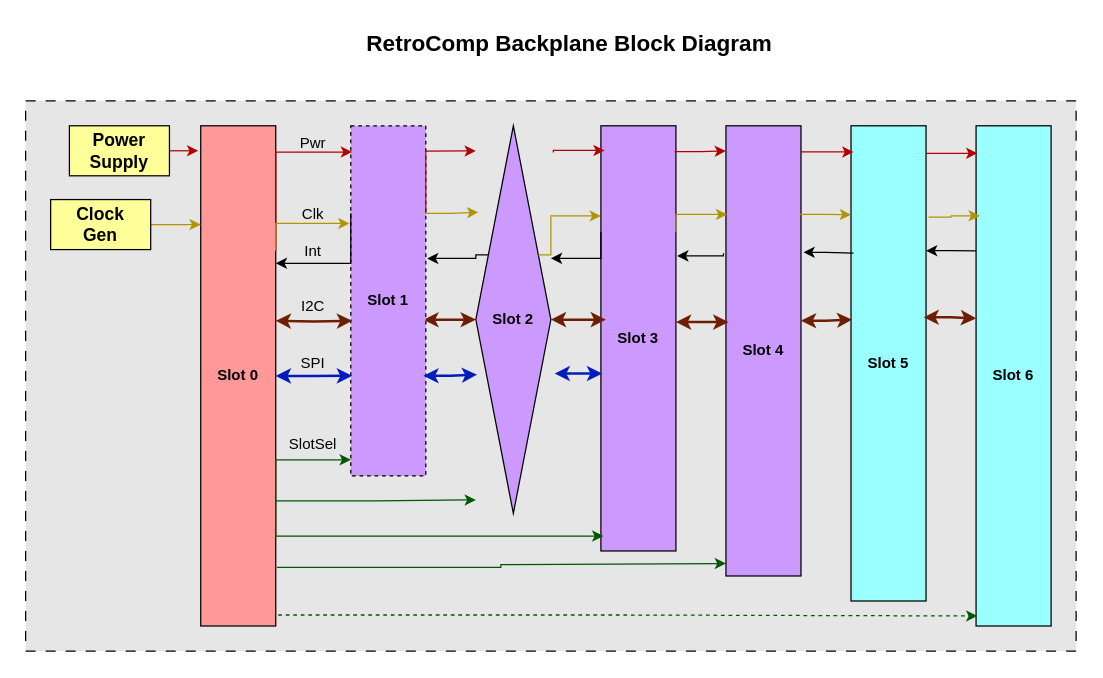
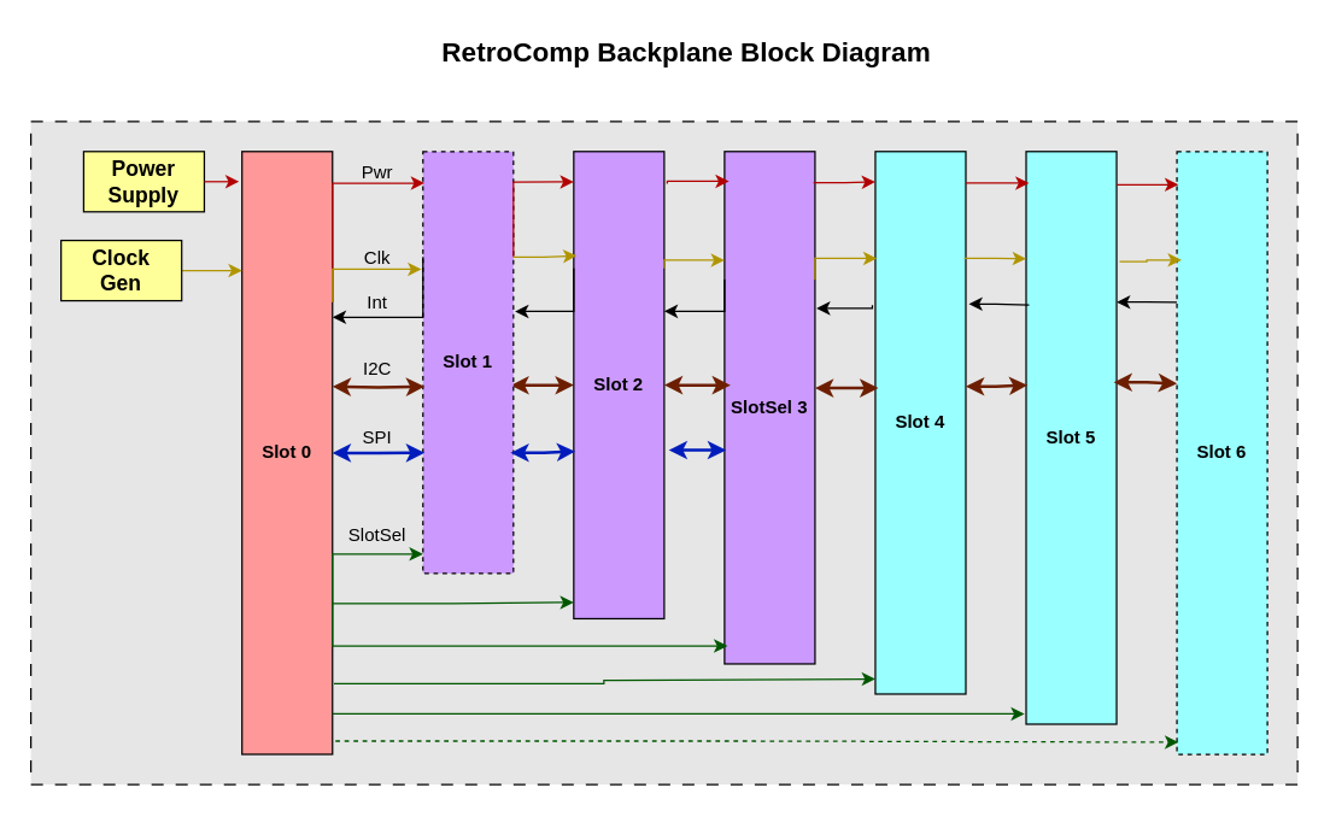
  <mxCell id="0" />
  <mxCell id="1" parent="0" />
  <mxCell id="2" value="" style="rounded=0;whiteSpace=wrap;html=1;dashed=1;dashPattern=8 8;fillColor=#E6E6E6;" parent="1" vertex="1"><mxGeometry x="20" y="80" width="840" height="440" as="geometry" /></mxCell>
  <mxCell id="3" value="&lt;b&gt;Slot 0&lt;/b&gt;" style="rounded=0;whiteSpace=wrap;html=1;fillColor=#FF9999;" parent="1" vertex="1"><mxGeometry x="160" y="100" width="60" height="400" as="geometry" /></mxCell>
  <mxCell id="4" value="&lt;b&gt;&lt;font style=&quot;font-size: 14px;&quot;&gt;Power&lt;/font&gt;&lt;/b&gt;&lt;div&gt;&lt;b&gt;&lt;font style=&quot;font-size: 14px;&quot;&gt;Supply&lt;/font&gt;&lt;/b&gt;&lt;/div&gt;" style="rounded=0;whiteSpace=wrap;html=1;fillColor=#FFFF99;" parent="1" vertex="1"><mxGeometry x="55" y="100" width="80" height="40" as="geometry" /></mxCell>
  <mxCell id="5" style="edgeStyle=orthogonalEdgeStyle;rounded=0;orthogonalLoop=1;jettySize=auto;html=1;exitX=0.967;exitY=0.554;exitDx=0;exitDy=0;entryX=0;entryY=0.5;entryDx=0;entryDy=0;exitPerimeter=0;startArrow=classic;startFill=1;strokeWidth=2;fillColor=#a0522d;strokeColor=#6D1F00;" edge="1" parent="1" source="6" target="7"><mxGeometry relative="1" as="geometry" /></mxCell>
  <mxCell id="6" value="&lt;b&gt;Slot 1&lt;/b&gt;" style="rounded=0;whiteSpace=wrap;html=1;fillColor=#CC99FF;dashed=1;" parent="1" vertex="1"><mxGeometry x="280" y="100" width="60" height="280" as="geometry" /></mxCell>
- <mxCell id="7" value="&lt;b&gt;Slot 2&lt;/b&gt;" style="rhombus;whiteSpace=wrap;html=1;fillColor=#CC99FF;" parent="1" vertex="1"><mxGeometry x="380" y="100" width="60" height="310" as="geometry" /></mxCell>
- <mxCell id="8" value="&lt;b&gt;Slot 3&lt;/b&gt;" style="rounded=0;whiteSpace=wrap;html=1;fillColor=#CC99FF;" parent="1" vertex="1"><mxGeometry x="480" y="100" width="60" height="340" as="geometry" /></mxCell>
- <mxCell id="9" value="&lt;b&gt;Slot 4&lt;/b&gt;" style="rounded=0;whiteSpace=wrap;html=1;fillColor=#cc99ff;" parent="1" vertex="1"><mxGeometry x="580" y="100" width="60" height="360" as="geometry" /></mxCell>
+ <mxCell id="7" value="&lt;b&gt;Slot 2&lt;/b&gt;" style="rounded=0;whiteSpace=wrap;html=1;fillColor=#CC99FF;" parent="1" vertex="1"><mxGeometry x="380" y="100" width="60" height="310" as="geometry" /></mxCell>
+ <mxCell id="8" value="&lt;b&gt;SlotSel 3&lt;/b&gt;" style="rounded=0;whiteSpace=wrap;html=1;fillColor=#CC99FF;" parent="1" vertex="1"><mxGeometry x="480" y="100" width="60" height="340" as="geometry" /></mxCell>
+ <mxCell id="9" value="&lt;b&gt;Slot 4&lt;/b&gt;" style="rounded=0;whiteSpace=wrap;html=1;fillColor=#99FFFF;" parent="1" vertex="1"><mxGeometry x="580" y="100" width="60" height="360" as="geometry" /></mxCell>
  <mxCell id="10" style="edgeStyle=orthogonalEdgeStyle;rounded=0;orthogonalLoop=1;jettySize=auto;html=1;exitX=1;exitY=0.263;exitDx=0;exitDy=0;entryX=0;entryY=0.25;entryDx=0;entryDy=0;exitPerimeter=0;startArrow=classic;startFill=1;endArrow=none;endFill=0;" parent="1" source="11" target="12" edge="1"><mxGeometry relative="1" as="geometry" /></mxCell>
  <mxCell id="11" value="&lt;b&gt;Slot 5&lt;/b&gt;" style="rounded=0;whiteSpace=wrap;html=1;fillColor=#99FFFF;" parent="1" vertex="1"><mxGeometry x="680" y="100" width="60" height="380" as="geometry" /></mxCell>
- <mxCell id="12" value="&lt;b&gt;Slot 6&lt;/b&gt;" style="rounded=0;whiteSpace=wrap;html=1;fillColor=#99FFFF;" parent="1" vertex="1"><mxGeometry x="780" y="100" width="60" height="400" as="geometry" /></mxCell>
+ <mxCell id="12" value="&lt;b&gt;Slot 6&lt;/b&gt;" style="rounded=0;whiteSpace=wrap;html=1;fillColor=#99FFFF;dashed=1;" parent="1" vertex="1"><mxGeometry x="780" y="100" width="60" height="400" as="geometry" /></mxCell>
  <mxCell id="13" value="&lt;b&gt;&lt;font style=&quot;font-size: 18px;&quot;&gt;RetroComp Backplane Block Diagram&lt;/font&gt;&lt;/b&gt;" style="text;html=1;align=center;verticalAlign=middle;whiteSpace=wrap;rounded=0;" parent="1" vertex="1"><mxGeometry x="280" y="20" width="350" height="30" as="geometry" /></mxCell>
  <mxCell id="14" style="edgeStyle=orthogonalEdgeStyle;rounded=0;orthogonalLoop=1;jettySize=auto;html=1;exitX=1;exitY=0.5;exitDx=0;exitDy=0;entryX=0;entryY=0.25;entryDx=0;entryDy=0;fillColor=#e3c800;strokeColor=#B09500;" parent="1" source="15" edge="1"><mxGeometry relative="1" as="geometry"><mxPoint x="160" y="179" as="targetPoint" /></mxGeometry></mxCell>
  <mxCell id="15" value="&lt;span style=&quot;font-size: 14px;&quot;&gt;&lt;b&gt;Clock&lt;/b&gt;&lt;/span&gt;&lt;div&gt;&lt;span style=&quot;font-size: 14px;&quot;&gt;&lt;b&gt;Gen&lt;/b&gt;&lt;/span&gt;&lt;/div&gt;" style="rounded=0;whiteSpace=wrap;html=1;fillColor=#FFFF99;" parent="1" vertex="1"><mxGeometry x="40" y="159" width="80" height="40" as="geometry" /></mxCell>
  <mxCell id="16" style="edgeStyle=orthogonalEdgeStyle;rounded=0;orthogonalLoop=1;jettySize=auto;html=1;exitX=1;exitY=0.5;exitDx=0;exitDy=0;entryX=-0.033;entryY=0.05;entryDx=0;entryDy=0;entryPerimeter=0;fillColor=#e51400;strokeColor=#B20000;" parent="1" source="4" target="3" edge="1"><mxGeometry relative="1" as="geometry" /></mxCell>
  <mxCell id="17" style="edgeStyle=orthogonalEdgeStyle;rounded=0;orthogonalLoop=1;jettySize=auto;html=1;exitX=1.033;exitY=0.978;exitDx=0;exitDy=0;entryX=0.017;entryY=0.98;entryDx=0;entryDy=0;entryPerimeter=0;exitPerimeter=0;fillColor=#008a00;strokeColor=#005700;dashed=1;" parent="1" source="3" target="12" edge="1"><mxGeometry relative="1" as="geometry" /></mxCell>
+ <mxCell id="18" style="edgeStyle=orthogonalEdgeStyle;rounded=0;orthogonalLoop=1;jettySize=auto;html=1;exitX=1;exitY=0.933;exitDx=0;exitDy=0;entryX=-0.017;entryY=0.982;entryDx=0;entryDy=0;entryPerimeter=0;exitPerimeter=0;fillColor=#008a00;strokeColor=#005700;" parent="1" source="3" target="11" edge="1"><mxGeometry relative="1" as="geometry" /></mxCell>
  <mxCell id="19" style="edgeStyle=orthogonalEdgeStyle;rounded=0;orthogonalLoop=1;jettySize=auto;html=1;exitX=1.017;exitY=0.883;exitDx=0;exitDy=0;exitPerimeter=0;fillColor=#008a00;strokeColor=#005700;" parent="1" source="3" edge="1"><mxGeometry relative="1" as="geometry"><mxPoint x="580" y="450" as="targetPoint" /><Array as="points"><mxPoint x="400" y="453" /><mxPoint x="400" y="451" /></Array></mxGeometry></mxCell>
  <mxCell id="20" style="edgeStyle=orthogonalEdgeStyle;rounded=0;orthogonalLoop=1;jettySize=auto;html=1;exitX=1.033;exitY=0.069;exitDx=0;exitDy=0;entryX=0.05;entryY=0.058;entryDx=0;entryDy=0;entryPerimeter=0;exitPerimeter=0;fillColor=#e51400;strokeColor=#B20000;" parent="1" source="7" target="8" edge="1"><mxGeometry relative="1" as="geometry"><Array as="points"><mxPoint x="442" y="120" /></Array></mxGeometry></mxCell>
  <mxCell id="21" style="edgeStyle=orthogonalEdgeStyle;rounded=0;orthogonalLoop=1;jettySize=auto;html=1;exitX=0.983;exitY=0.061;exitDx=0;exitDy=0;entryX=0;entryY=0.056;entryDx=0;entryDy=0;entryPerimeter=0;exitPerimeter=0;fillColor=#e51400;strokeColor=#B20000;" parent="1" source="8" target="9" edge="1"><mxGeometry relative="1" as="geometry" /></mxCell>
  <mxCell id="22" style="edgeStyle=orthogonalEdgeStyle;rounded=0;orthogonalLoop=1;jettySize=auto;html=1;exitX=1;exitY=0.058;exitDx=0;exitDy=0;entryX=0.033;entryY=0.055;entryDx=0;entryDy=0;entryPerimeter=0;exitPerimeter=0;fillColor=#e51400;strokeColor=#B20000;" parent="1" source="9" target="11" edge="1"><mxGeometry relative="1" as="geometry" /></mxCell>
  <mxCell id="23" style="edgeStyle=orthogonalEdgeStyle;rounded=0;orthogonalLoop=1;jettySize=auto;html=1;exitX=1;exitY=0.058;exitDx=0;exitDy=0;entryX=0.017;entryY=0.055;entryDx=0;entryDy=0;entryPerimeter=0;exitPerimeter=0;fillColor=#e51400;strokeColor=#B20000;" parent="1" source="11" target="12" edge="1"><mxGeometry relative="1" as="geometry" /></mxCell>
  <mxCell id="24" style="edgeStyle=orthogonalEdgeStyle;rounded=0;orthogonalLoop=1;jettySize=auto;html=1;exitX=0.983;exitY=0.197;exitDx=0;exitDy=0;entryX=0;entryY=0.187;entryDx=0;entryDy=0;entryPerimeter=0;exitPerimeter=0;fillColor=#e3c800;strokeColor=#B09500;" parent="1" source="9" target="11" edge="1"><mxGeometry relative="1" as="geometry" /></mxCell>
  <mxCell id="25" style="edgeStyle=orthogonalEdgeStyle;rounded=0;orthogonalLoop=1;jettySize=auto;html=1;exitX=1.033;exitY=0.192;exitDx=0;exitDy=0;entryX=0.05;entryY=0.18;entryDx=0;entryDy=0;entryPerimeter=0;exitPerimeter=0;fillColor=#e3c800;strokeColor=#B09500;" parent="1" source="11" target="12" edge="1"><mxGeometry relative="1" as="geometry" /></mxCell>
  <mxCell id="26" style="edgeStyle=orthogonalEdgeStyle;rounded=0;orthogonalLoop=1;jettySize=auto;html=1;exitX=1.017;exitY=0.306;exitDx=0;exitDy=0;entryX=-0.033;entryY=0.283;entryDx=0;entryDy=0;entryPerimeter=0;exitPerimeter=0;startArrow=classic;startFill=1;endArrow=none;endFill=0;" parent="1" source="8" target="9" edge="1"><mxGeometry relative="1" as="geometry" /></mxCell>
  <mxCell id="27" style="edgeStyle=orthogonalEdgeStyle;rounded=0;orthogonalLoop=1;jettySize=auto;html=1;exitX=1.033;exitY=0.281;exitDx=0;exitDy=0;entryX=0.033;entryY=0.268;entryDx=0;entryDy=0;entryPerimeter=0;exitPerimeter=0;startArrow=classic;startFill=1;endArrow=none;endFill=0;" parent="1" source="9" target="11" edge="1"><mxGeometry relative="1" as="geometry" /></mxCell>
  <mxCell id="28" style="edgeStyle=orthogonalEdgeStyle;rounded=0;orthogonalLoop=1;jettySize=auto;html=1;exitX=1;exitY=0.433;exitDx=0;exitDy=0;entryX=0.017;entryY=0.408;entryDx=0;entryDy=0;entryPerimeter=0;exitPerimeter=0;strokeWidth=2;startArrow=classic;startFill=1;fillColor=#a0522d;strokeColor=#6D1F00;" parent="1" source="9" target="11" edge="1"><mxGeometry relative="1" as="geometry" /></mxCell>
  <mxCell id="29" style="edgeStyle=orthogonalEdgeStyle;rounded=0;orthogonalLoop=1;jettySize=auto;html=1;exitX=0.967;exitY=0.403;exitDx=0;exitDy=0;entryX=0;entryY=0.385;entryDx=0;entryDy=0;entryPerimeter=0;exitPerimeter=0;strokeWidth=2;startArrow=classic;startFill=1;fillColor=#a0522d;strokeColor=#6D1F00;" parent="1" source="11" target="12" edge="1"><mxGeometry relative="1" as="geometry" /></mxCell>
  <mxCell id="30" style="edgeStyle=orthogonalEdgeStyle;rounded=0;orthogonalLoop=1;jettySize=auto;html=1;exitX=1;exitY=0.75;exitDx=0;exitDy=0;entryX=0;entryY=0.965;entryDx=0;entryDy=0;entryPerimeter=0;fillColor=#008a00;strokeColor=#005700;" edge="1" parent="1" source="3" target="7"><mxGeometry relative="1" as="geometry" /></mxCell>
  <mxCell id="31" style="edgeStyle=orthogonalEdgeStyle;rounded=0;orthogonalLoop=1;jettySize=auto;html=1;exitX=1;exitY=0.75;exitDx=0;exitDy=0;entryX=0;entryY=0.954;entryDx=0;entryDy=0;entryPerimeter=0;fillColor=#008a00;strokeColor=#005700;" edge="1" parent="1" source="3" target="6"><mxGeometry relative="1" as="geometry"><Array as="points"><mxPoint x="220" y="367" /></Array></mxGeometry></mxCell>
  <mxCell id="32" style="edgeStyle=orthogonalEdgeStyle;rounded=0;orthogonalLoop=1;jettySize=auto;html=1;exitX=1;exitY=0.75;exitDx=0;exitDy=0;entryX=0.033;entryY=0.965;entryDx=0;entryDy=0;entryPerimeter=0;fillColor=#008a00;strokeColor=#005700;" edge="1" parent="1" source="3" target="8"><mxGeometry relative="1" as="geometry"><Array as="points"><mxPoint x="220" y="428" /></Array></mxGeometry></mxCell>
  <mxCell id="33" style="edgeStyle=orthogonalEdgeStyle;rounded=0;orthogonalLoop=1;jettySize=auto;html=1;exitX=1;exitY=0.25;exitDx=0;exitDy=0;entryX=0;entryY=0.065;entryDx=0;entryDy=0;entryPerimeter=0;fillColor=#e51400;strokeColor=#B20000;" edge="1" parent="1" source="6" target="7"><mxGeometry relative="1" as="geometry"><Array as="points"><mxPoint x="340" y="120" /></Array></mxGeometry></mxCell>
  <mxCell id="34" style="edgeStyle=orthogonalEdgeStyle;rounded=0;orthogonalLoop=1;jettySize=auto;html=1;exitX=1;exitY=0.25;exitDx=0;exitDy=0;entryX=0.017;entryY=0.075;entryDx=0;entryDy=0;entryPerimeter=0;fillColor=#e51400;strokeColor=#B20000;" edge="1" parent="1" source="3" target="6"><mxGeometry relative="1" as="geometry"><Array as="points"><mxPoint x="220" y="121" /></Array></mxGeometry></mxCell>
  <mxCell id="35" style="edgeStyle=orthogonalEdgeStyle;rounded=0;orthogonalLoop=1;jettySize=auto;html=1;exitX=1;exitY=0.25;exitDx=0;exitDy=0;entryX=0.017;entryY=0.197;entryDx=0;entryDy=0;entryPerimeter=0;fillColor=#e3c800;strokeColor=#B09500;" edge="1" parent="1" source="8" target="9"><mxGeometry relative="1" as="geometry"><Array as="points"><mxPoint x="540" y="171" /></Array></mxGeometry></mxCell>
  <mxCell id="36" style="edgeStyle=orthogonalEdgeStyle;rounded=0;orthogonalLoop=1;jettySize=auto;html=1;exitX=1;exitY=0.25;exitDx=0;exitDy=0;entryX=0;entryY=0.212;entryDx=0;entryDy=0;entryPerimeter=0;fillColor=#e3c800;strokeColor=#B09500;" edge="1" parent="1" source="7" target="8"><mxGeometry relative="1" as="geometry"><Array as="points"><mxPoint x="440" y="172" /></Array></mxGeometry></mxCell>
  <mxCell id="37" style="edgeStyle=orthogonalEdgeStyle;rounded=0;orthogonalLoop=1;jettySize=auto;html=1;exitX=1;exitY=0.25;exitDx=0;exitDy=0;entryX=0.033;entryY=0.223;entryDx=0;entryDy=0;entryPerimeter=0;fillColor=#e3c800;strokeColor=#B09500;" edge="1" parent="1" source="6" target="7"><mxGeometry relative="1" as="geometry" /></mxCell>
  <mxCell id="38" style="edgeStyle=orthogonalEdgeStyle;rounded=0;orthogonalLoop=1;jettySize=auto;html=1;exitX=1;exitY=0.25;exitDx=0;exitDy=0;entryX=-0.017;entryY=0.279;entryDx=0;entryDy=0;entryPerimeter=0;fillColor=#e3c800;strokeColor=#B09500;" edge="1" parent="1" source="3" target="6"><mxGeometry relative="1" as="geometry"><Array as="points"><mxPoint x="220" y="178" /></Array></mxGeometry></mxCell>
  <mxCell id="39" style="edgeStyle=orthogonalEdgeStyle;rounded=0;orthogonalLoop=1;jettySize=auto;html=1;exitX=0;exitY=0.25;exitDx=0;exitDy=0;entryX=1;entryY=0.342;entryDx=0;entryDy=0;entryPerimeter=0;" edge="1" parent="1" source="8" target="7"><mxGeometry relative="1" as="geometry"><Array as="points"><mxPoint x="480" y="206" /></Array></mxGeometry></mxCell>
  <mxCell id="40" style="edgeStyle=orthogonalEdgeStyle;rounded=0;orthogonalLoop=1;jettySize=auto;html=1;exitX=0;exitY=0.25;exitDx=0;exitDy=0;entryX=1.017;entryY=0.379;entryDx=0;entryDy=0;entryPerimeter=0;" edge="1" parent="1" source="7" target="6"><mxGeometry relative="1" as="geometry"><Array as="points"><mxPoint x="380" y="206" /></Array></mxGeometry></mxCell>
  <mxCell id="41" style="edgeStyle=orthogonalEdgeStyle;rounded=0;orthogonalLoop=1;jettySize=auto;html=1;exitX=0;exitY=0.25;exitDx=0;exitDy=0;entryX=1;entryY=0.275;entryDx=0;entryDy=0;entryPerimeter=0;" edge="1" parent="1" source="6" target="3"><mxGeometry relative="1" as="geometry"><Array as="points"><mxPoint x="280" y="210" /></Array></mxGeometry></mxCell>
  <mxCell id="42" style="edgeStyle=orthogonalEdgeStyle;rounded=0;orthogonalLoop=1;jettySize=auto;html=1;entryX=0.033;entryY=0.436;entryDx=0;entryDy=0;entryPerimeter=0;strokeWidth=2;fillColor=#a0522d;strokeColor=#6D1F00;startArrow=classic;startFill=1;" edge="1" parent="1" target="9"><mxGeometry relative="1" as="geometry"><mxPoint x="540" y="257" as="sourcePoint" /><Array as="points"><mxPoint x="540" y="257" /></Array></mxGeometry></mxCell>
  <mxCell id="43" style="edgeStyle=orthogonalEdgeStyle;rounded=0;orthogonalLoop=1;jettySize=auto;html=1;exitX=1;exitY=0.5;exitDx=0;exitDy=0;entryX=0.067;entryY=0.456;entryDx=0;entryDy=0;entryPerimeter=0;startArrow=classic;startFill=1;fillColor=#a0522d;strokeColor=#6D1F00;strokeWidth=2;" edge="1" parent="1" source="7" target="8"><mxGeometry relative="1" as="geometry" /></mxCell>
  <mxCell id="44" style="edgeStyle=orthogonalEdgeStyle;rounded=0;orthogonalLoop=1;jettySize=auto;html=1;entryX=0.017;entryY=0.557;entryDx=0;entryDy=0;entryPerimeter=0;fillColor=#a0522d;strokeColor=#6D1F00;strokeWidth=2;startArrow=classic;startFill=1;" edge="1" parent="1" target="6"><mxGeometry relative="1" as="geometry"><mxPoint x="220" y="256" as="sourcePoint" /></mxGeometry></mxCell>
  <mxCell id="45" style="edgeStyle=orthogonalEdgeStyle;rounded=0;orthogonalLoop=1;jettySize=auto;html=1;exitX=1;exitY=0.5;exitDx=0;exitDy=0;entryX=0.017;entryY=0.714;entryDx=0;entryDy=0;entryPerimeter=0;startArrow=classic;startFill=1;fillColor=#0050ef;strokeColor=#001DBC;strokeWidth=2;" edge="1" parent="1" source="3" target="6"><mxGeometry relative="1" as="geometry" /></mxCell>
  <mxCell id="46" style="edgeStyle=orthogonalEdgeStyle;rounded=0;orthogonalLoop=1;jettySize=auto;html=1;exitX=0.967;exitY=0.714;exitDx=0;exitDy=0;entryX=0.017;entryY=0.642;entryDx=0;entryDy=0;entryPerimeter=0;exitPerimeter=0;strokeWidth=2;startArrow=classic;startFill=1;fillColor=#0050ef;strokeColor=#001DBC;" edge="1" parent="1" source="6" target="7"><mxGeometry relative="1" as="geometry" /></mxCell>
  <mxCell id="47" style="edgeStyle=orthogonalEdgeStyle;rounded=0;orthogonalLoop=1;jettySize=auto;html=1;exitX=1.05;exitY=0.639;exitDx=0;exitDy=0;entryX=0.017;entryY=0.582;entryDx=0;entryDy=0;entryPerimeter=0;exitPerimeter=0;fillColor=#0050ef;strokeColor=#001DBC;strokeWidth=2;startArrow=classic;startFill=1;" edge="1" parent="1" source="7" target="8"><mxGeometry relative="1" as="geometry" /></mxCell>
  <mxCell id="48" value="Pwr" style="text;html=1;align=center;verticalAlign=middle;whiteSpace=wrap;rounded=0;" vertex="1" parent="1"><mxGeometry x="220" y="99" width="60" height="30" as="geometry" /></mxCell>
  <mxCell id="49" value="Clk" style="text;html=1;align=center;verticalAlign=middle;whiteSpace=wrap;rounded=0;" vertex="1" parent="1"><mxGeometry x="220" y="156" width="60" height="30" as="geometry" /></mxCell>
  <mxCell id="50" value="Int" style="text;html=1;align=center;verticalAlign=middle;whiteSpace=wrap;rounded=0;" vertex="1" parent="1"><mxGeometry x="220" y="186" width="60" height="30" as="geometry" /></mxCell>
  <mxCell id="51" value="I2C" style="text;html=1;align=center;verticalAlign=middle;whiteSpace=wrap;rounded=0;" vertex="1" parent="1"><mxGeometry x="220" y="230" width="60" height="30" as="geometry" /></mxCell>
  <mxCell id="52" value="SPI" style="text;html=1;align=center;verticalAlign=middle;whiteSpace=wrap;rounded=0;" vertex="1" parent="1"><mxGeometry x="220" y="275" width="60" height="30" as="geometry" /></mxCell>
  <mxCell id="53" value="SlotSel" style="text;html=1;align=center;verticalAlign=middle;whiteSpace=wrap;rounded=0;" vertex="1" parent="1"><mxGeometry x="220" y="340" width="60" height="30" as="geometry" /></mxCell>
